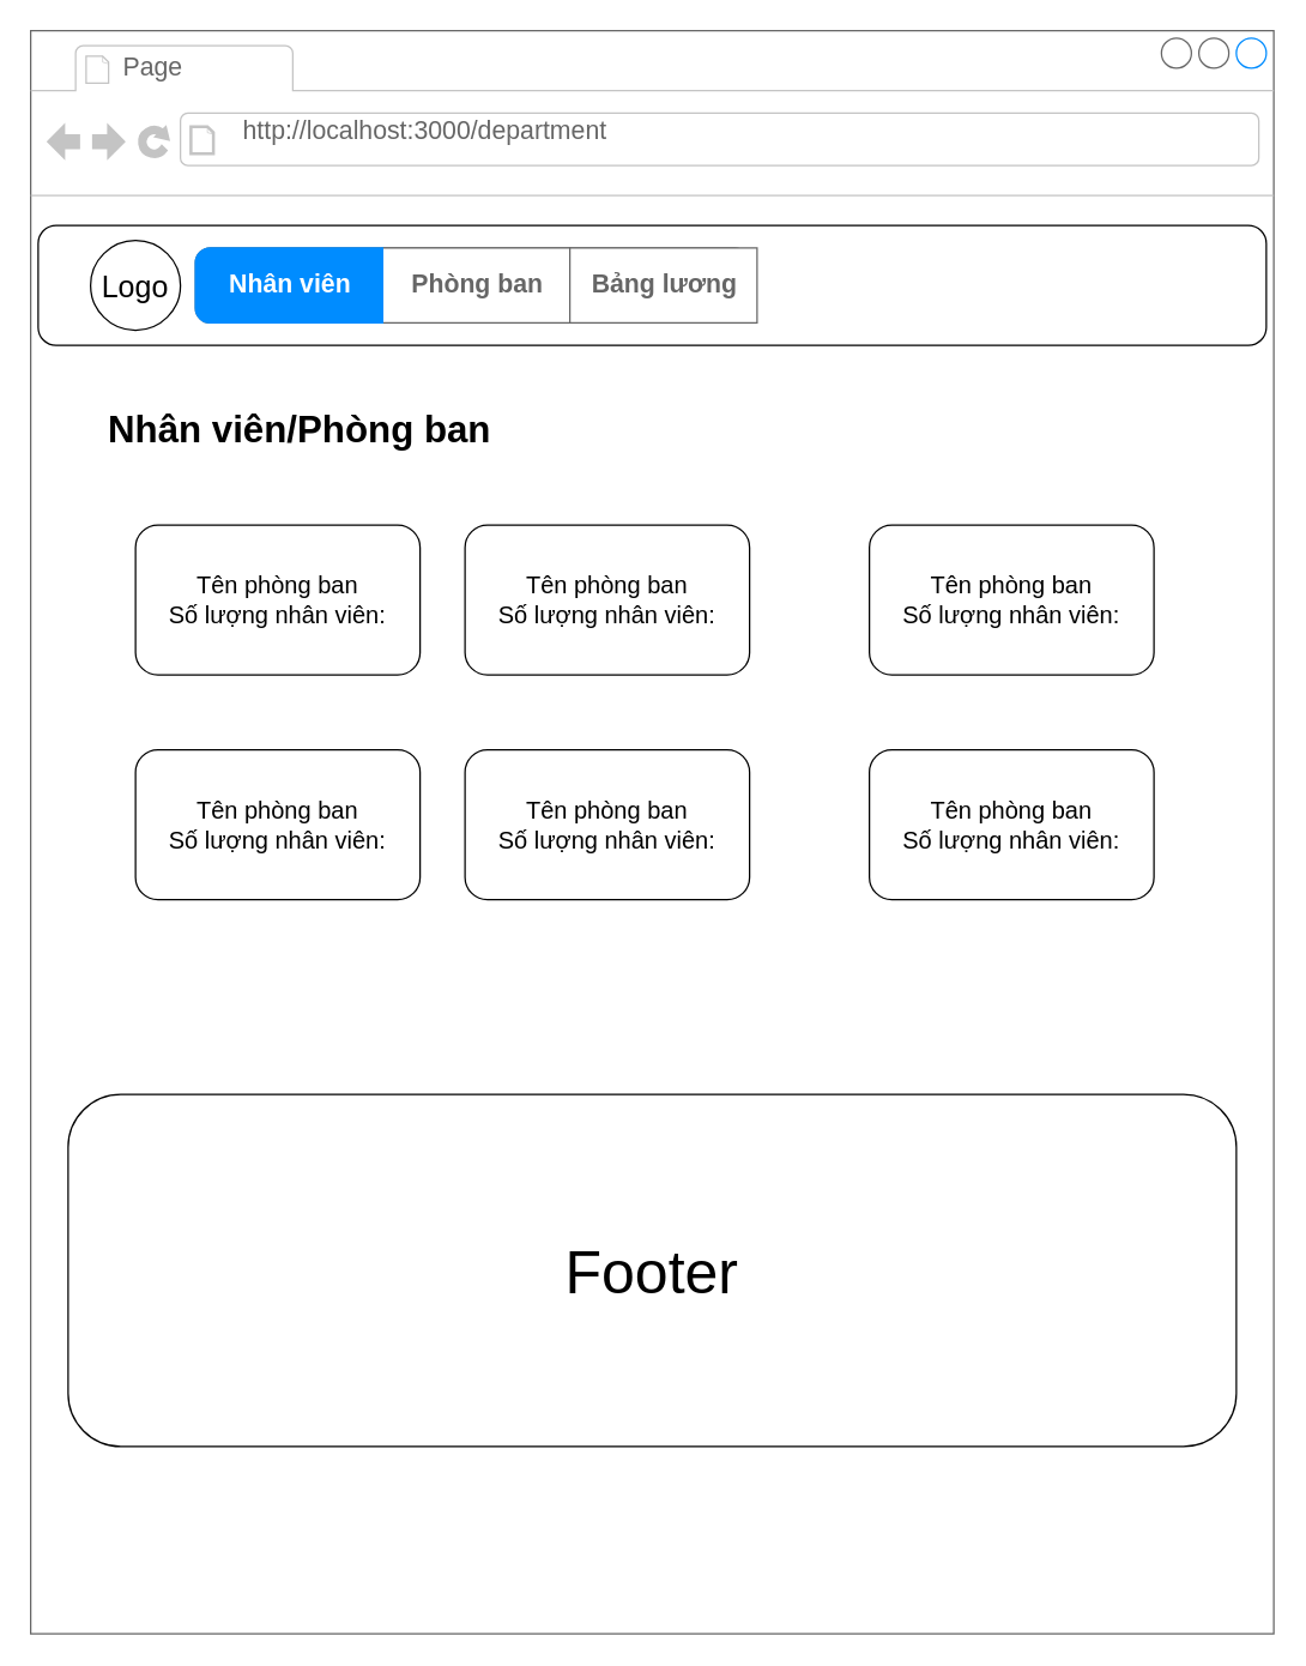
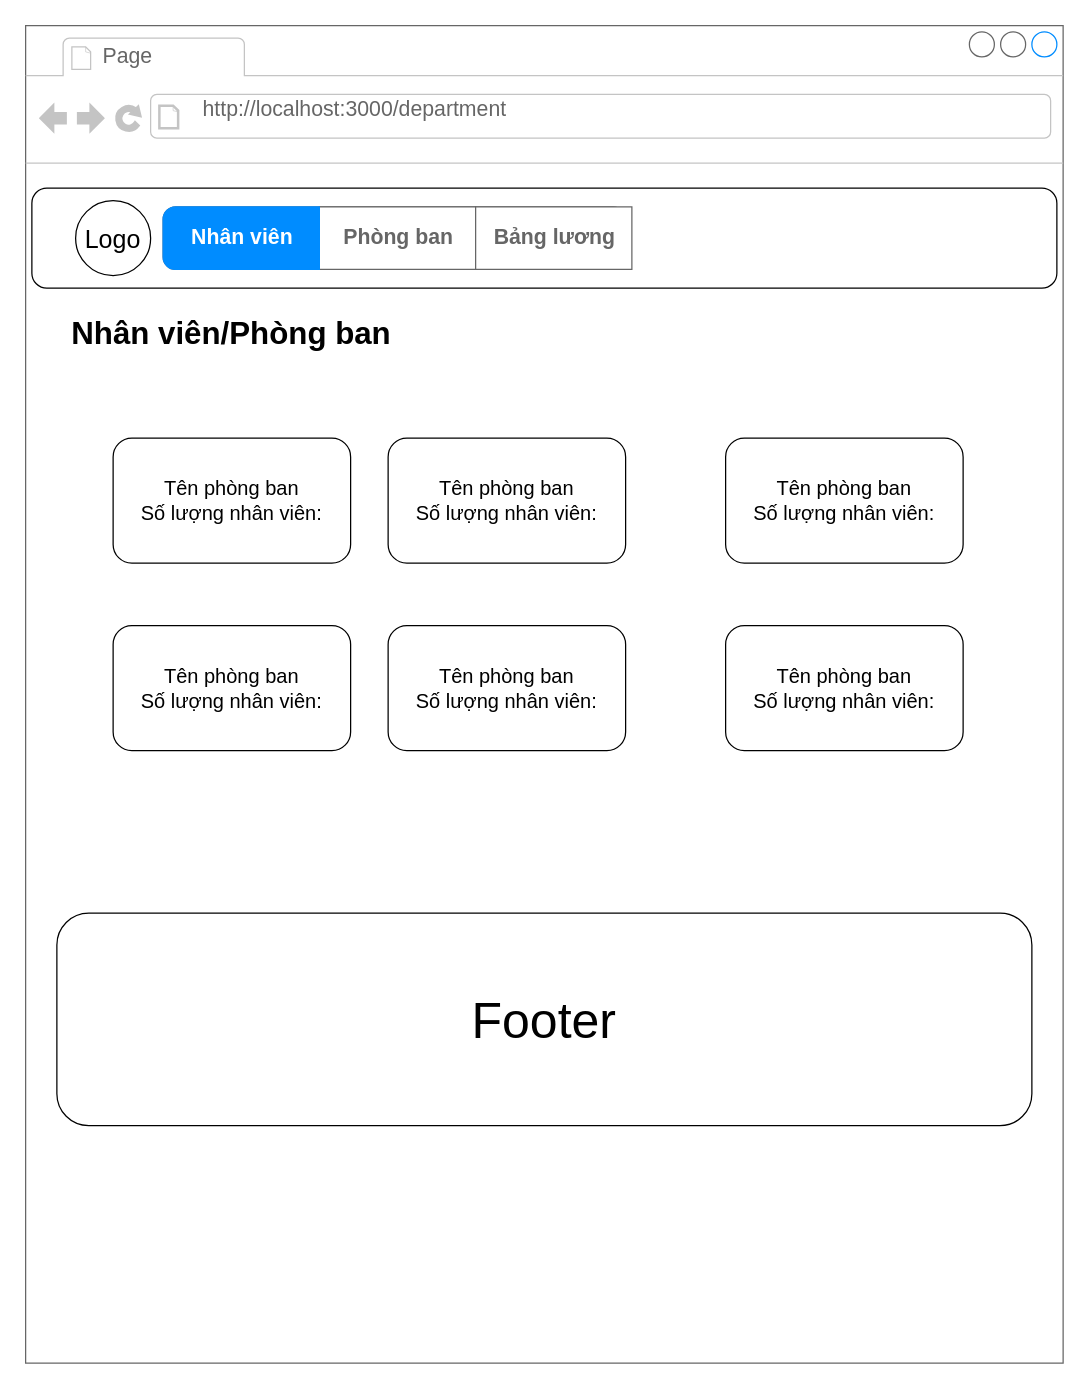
  <mxCell id="0" />
  <mxCell id="1" parent="0" />
  <mxCell id="2" value="" style="strokeWidth=1;shadow=0;dashed=0;align=center;html=1;shape=mxgraph.mockup.containers.browserWindow;rSize=0;strokeColor=#666666;strokeColor2=#008cff;strokeColor3=#c4c4c4;mainText=,;recursiveResize=0;" vertex="1" parent="1"><mxGeometry x="20" y="20" width="830" height="1070" as="geometry" /></mxCell>
  <mxCell id="3" value="Page" style="strokeWidth=1;shadow=0;dashed=0;align=center;html=1;shape=mxgraph.mockup.containers.anchor;fontSize=17;fontColor=#666666;align=left;" vertex="1" parent="2"><mxGeometry x="60" y="12" width="110" height="26" as="geometry" /></mxCell>
  <mxCell id="4" value="http://localhost:3000/department" style="strokeWidth=1;shadow=0;dashed=0;align=center;html=1;shape=mxgraph.mockup.containers.anchor;rSize=0;fontSize=17;fontColor=#666666;align=left;" vertex="1" parent="2"><mxGeometry x="140" y="55" width="250" height="26" as="geometry" /></mxCell>
- <mxCell id="5" value="&lt;b&gt;&lt;font style=&quot;font-size: 25px&quot;&gt;Nhân viên/Phòng ban&lt;/font&gt;&lt;/b&gt;" style="text;html=1;strokeColor=none;fillColor=none;align=left;verticalAlign=middle;whiteSpace=wrap;rounded=0;fontSize=20;" vertex="1" parent="2"><mxGeometry x="50" y="240" width="310" height="50" as="geometry" /></mxCell>
- <mxCell id="6" value="&lt;font style=&quot;font-size: 40px&quot;&gt;Footer&lt;/font&gt;" style="rounded=1;whiteSpace=wrap;html=1;" vertex="1" parent="2"><mxGeometry x="25" y="710" width="780" height="235" as="geometry" /></mxCell>
+ <mxCell id="5" value="&lt;b&gt;&lt;font style=&quot;font-size: 25px&quot;&gt;Nhân viên/Phòng ban&lt;/font&gt;&lt;/b&gt;" style="text;html=1;strokeColor=none;fillColor=none;align=left;verticalAlign=middle;whiteSpace=wrap;rounded=0;fontSize=20;" vertex="1" parent="2"><mxGeometry x="35" y="220" width="310" height="50" as="geometry" /></mxCell>
+ <mxCell id="6" value="&lt;font style=&quot;font-size: 40px&quot;&gt;Footer&lt;/font&gt;" style="rounded=1;whiteSpace=wrap;html=1;" vertex="1" parent="2"><mxGeometry x="25" y="710" width="780" height="170" as="geometry" /></mxCell>
  <mxCell id="7" value="&lt;span style=&quot;font-size: 16px&quot;&gt;Tên phòng ban&lt;br&gt;Số lượng nhân viên:&lt;br&gt;&lt;/span&gt;" style="rounded=1;whiteSpace=wrap;html=1;" vertex="1" parent="2"><mxGeometry x="70" y="330" width="190" height="100" as="geometry" /></mxCell>
  <mxCell id="8" value="&lt;span style=&quot;font-size: 16px&quot;&gt;Tên phòng ban&lt;br&gt;Số lượng nhân viên:&lt;br&gt;&lt;/span&gt;" style="rounded=1;whiteSpace=wrap;html=1;" vertex="1" parent="2"><mxGeometry x="560" y="330" width="190" height="100" as="geometry" /></mxCell>
  <mxCell id="9" value="&lt;span style=&quot;font-size: 16px&quot;&gt;Tên phòng ban&lt;br&gt;Số lượng nhân viên:&lt;br&gt;&lt;/span&gt;" style="rounded=1;whiteSpace=wrap;html=1;" vertex="1" parent="2"><mxGeometry x="70" y="480" width="190" height="100" as="geometry" /></mxCell>
  <mxCell id="10" value="&lt;span style=&quot;font-size: 16px&quot;&gt;Tên phòng ban&lt;br&gt;Số lượng nhân viên:&lt;br&gt;&lt;/span&gt;" style="rounded=1;whiteSpace=wrap;html=1;" vertex="1" parent="2"><mxGeometry x="290" y="480" width="190" height="100" as="geometry" /></mxCell>
  <mxCell id="11" value="&lt;span style=&quot;font-size: 16px&quot;&gt;Tên phòng ban&lt;br&gt;Số lượng nhân viên:&lt;br&gt;&lt;/span&gt;" style="rounded=1;whiteSpace=wrap;html=1;" vertex="1" parent="2"><mxGeometry x="290" y="330" width="190" height="100" as="geometry" /></mxCell>
  <mxCell id="12" value="&lt;span style=&quot;font-size: 16px&quot;&gt;Tên phòng ban&lt;br&gt;Số lượng nhân viên:&lt;br&gt;&lt;/span&gt;" style="rounded=1;whiteSpace=wrap;html=1;" vertex="1" parent="2"><mxGeometry x="560" y="480" width="190" height="100" as="geometry" /></mxCell>
  <mxCell id="13" value="" style="rounded=1;whiteSpace=wrap;html=1;" vertex="1" parent="2"><mxGeometry x="5" y="130" width="820" height="80" as="geometry" /></mxCell>
  <mxCell id="14" value="&lt;font style=&quot;font-size: 20px&quot;&gt;Logo&lt;/font&gt;" style="ellipse;whiteSpace=wrap;html=1;" vertex="1" parent="2"><mxGeometry x="40" y="140" width="60" height="60" as="geometry" /></mxCell>
  <mxCell id="15" value="" style="strokeWidth=1;shadow=0;dashed=0;align=center;html=1;shape=mxgraph.mockup.rrect;rSize=10;fillColor=#ffffff;strokeColor=#666666;fontSize=20;" vertex="1" parent="2"><mxGeometry x="110" y="145" width="370" height="50" as="geometry" /></mxCell>
  <mxCell id="16" value="Phòng ban" style="strokeColor=inherit;fillColor=inherit;gradientColor=inherit;strokeWidth=1;shadow=0;dashed=0;align=center;html=1;shape=mxgraph.mockup.rrect;rSize=0;fontSize=17;fontColor=#666666;fontStyle=1;resizeHeight=1;" vertex="1" parent="15"><mxGeometry width="125" height="50" relative="1" as="geometry"><mxPoint x="125" as="offset" /></mxGeometry></mxCell>
  <mxCell id="17" value="Bảng lương" style="strokeColor=inherit;fillColor=inherit;gradientColor=inherit;strokeWidth=1;shadow=0;dashed=0;align=center;html=1;shape=mxgraph.mockup.rrect;rSize=0;fontSize=17;fontColor=#666666;fontStyle=1;resizeHeight=1;" vertex="1" parent="15"><mxGeometry width="125" height="50" relative="1" as="geometry"><mxPoint x="250" as="offset" /></mxGeometry></mxCell>
  <mxCell id="18" value="Nhân viên" style="strokeWidth=1;shadow=0;dashed=0;align=center;html=1;shape=mxgraph.mockup.leftButton;rSize=10;fontSize=17;fontColor=#ffffff;fontStyle=1;fillColor=#008cff;strokeColor=#008cff;resizeHeight=1;" vertex="1" parent="15"><mxGeometry width="125" height="50" relative="1" as="geometry" /></mxCell>
